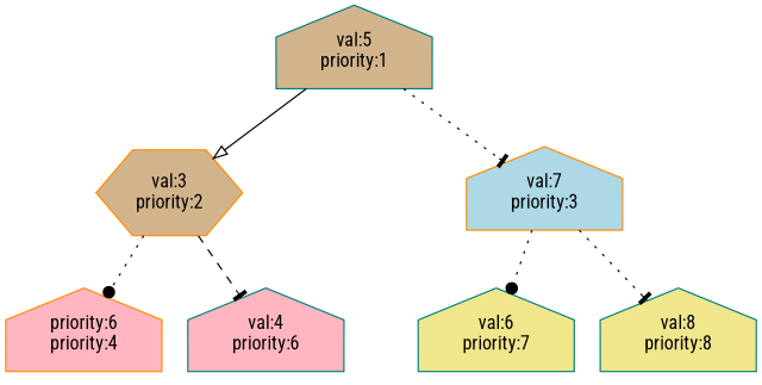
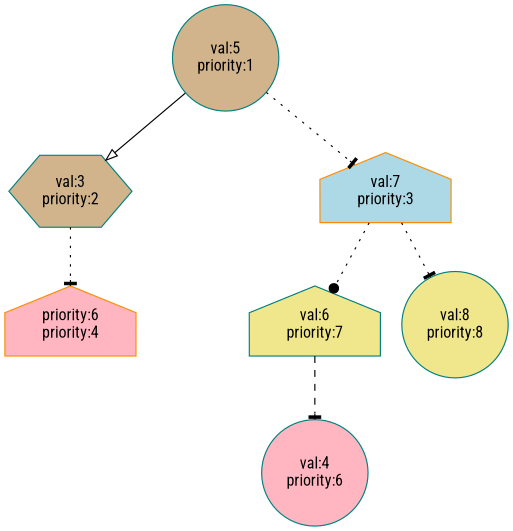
  digraph {
    fontname="Roboto Condensed"
    node [color=teal fontname="Roboto Condensed" shape=house style=filled]
    edge [arrowhead=tee fontname="Roboto Condensed" style=dotted]
-   n1 [fillcolor=tan label="val:5\npriority:1"]
-   n2 [color=darkorange fillcolor=tan label="val:3\npriority:2" shape=hexagon]
+   n1 [fillcolor=tan label="val:5\npriority:1" shape=circle]
+   n2 [fillcolor=tan label="val:3\npriority:2" shape=hexagon]
    n8 [style=invis color="" shape=""]
    n9 [style=invis color="" shape=""]
    n3 [color=darkorange fillcolor=lightblue label="val:7\npriority:3"]
    n4 [color=darkorange fillcolor=lightpink label="priority:6\npriority:4"]
-   n5 [fillcolor=lightpink label="val:4\npriority:6"]
+   n5 [fillcolor=lightpink label="val:4\npriority:6" shape=circle]
    n6 [fillcolor=khaki label="val:6\npriority:7"]
-   n7 [fillcolor=khaki label="val:8\npriority:8"]
+   n7 [fillcolor=khaki label="val:8\npriority:8" shape=circle]
    n10 [style=invis color="" shape=""]
    n1 -> n2 [arrowhead=onormal style=solid]
    n1 -> n8 [style=invis arrowhead=""]
    n1 -> n9 [style=invis arrowhead=""]
    n1 -> n3
-   n2 -> n4 [arrowhead=dot]
-   n2 -> n5 [style=dashed]
+   n2 -> n4
+   n6 -> n5 [style=dashed]
    n3 -> n6 [arrowhead=dot]
    n3 -> n7
  }
